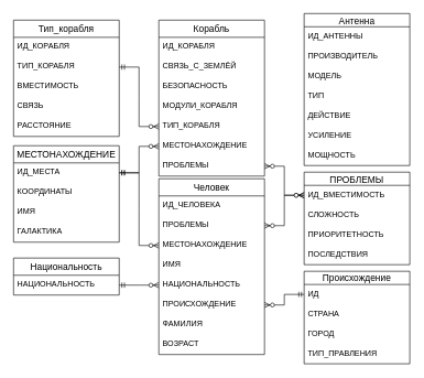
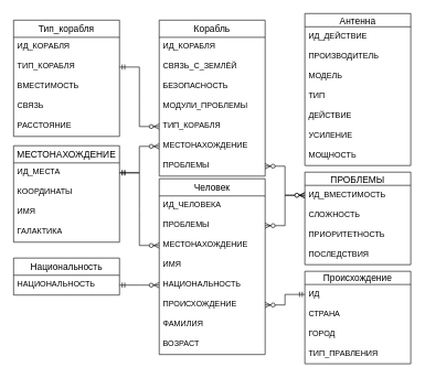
  <mxCell id="0" />
  <mxCell id="1" parent="0" />
  <mxCell id="2" value="Человек" style="swimlane;fontStyle=0;childLayout=stackLayout;horizontal=1;startSize=26;horizontalStack=0;resizeParent=1;resizeParentMax=0;resizeLast=0;collapsible=1;marginBottom=0;align=center;fontSize=14;" parent="1" vertex="1"><mxGeometry x="240" y="270" width="160" height="266" as="geometry" /></mxCell>
  <mxCell id="3" value="ИД_ЧЕЛОВЕКА" style="text;strokeColor=none;fillColor=none;spacingLeft=4;spacingRight=4;overflow=hidden;rotatable=0;points=[[0,0.5],[1,0.5]];portConstraint=eastwest;fontSize=12;" parent="2" vertex="1"><mxGeometry y="26" width="160" height="30" as="geometry" /></mxCell>
  <mxCell id="4" value="ПРОБЛЕМЫ" style="text;strokeColor=none;fillColor=none;spacingLeft=4;spacingRight=4;overflow=hidden;rotatable=0;points=[[0,0.5],[1,0.5]];portConstraint=eastwest;fontSize=12;" parent="2" vertex="1"><mxGeometry y="56" width="160" height="30" as="geometry" /></mxCell>
  <mxCell id="5" value="МЕСТОНАХОЖДЕНИЕ" style="text;strokeColor=none;fillColor=none;spacingLeft=4;spacingRight=4;overflow=hidden;rotatable=0;points=[[0,0.5],[1,0.5]];portConstraint=eastwest;fontSize=12;" parent="2" vertex="1"><mxGeometry y="86" width="160" height="30" as="geometry" /></mxCell>
  <mxCell id="6" value="ИМЯ" style="text;strokeColor=none;fillColor=none;spacingLeft=4;spacingRight=4;overflow=hidden;rotatable=0;points=[[0,0.5],[1,0.5]];portConstraint=eastwest;fontSize=12;" parent="2" vertex="1"><mxGeometry y="116" width="160" height="30" as="geometry" /></mxCell>
  <mxCell id="7" value="НАЦИОНАЛЬНОСТЬ" style="text;strokeColor=none;fillColor=none;spacingLeft=4;spacingRight=4;overflow=hidden;rotatable=0;points=[[0,0.5],[1,0.5]];portConstraint=eastwest;fontSize=12;" parent="2" vertex="1"><mxGeometry y="146" width="160" height="30" as="geometry" /></mxCell>
  <mxCell id="8" value="ПРОИСХОЖДЕНИЕ" style="text;strokeColor=none;fillColor=none;spacingLeft=4;spacingRight=4;overflow=hidden;rotatable=0;points=[[0,0.5],[1,0.5]];portConstraint=eastwest;fontSize=12;" parent="2" vertex="1"><mxGeometry y="176" width="160" height="30" as="geometry" /></mxCell>
  <mxCell id="9" value="ФАМИЛИЯ" style="text;strokeColor=none;fillColor=none;spacingLeft=4;spacingRight=4;overflow=hidden;rotatable=0;points=[[0,0.5],[1,0.5]];portConstraint=eastwest;fontSize=12;" parent="2" vertex="1"><mxGeometry y="206" width="160" height="30" as="geometry" /></mxCell>
  <mxCell id="10" value="ВОЗРАСТ" style="text;strokeColor=none;fillColor=none;spacingLeft=4;spacingRight=4;overflow=hidden;rotatable=0;points=[[0,0.5],[1,0.5]];portConstraint=eastwest;fontSize=12;" parent="2" vertex="1"><mxGeometry y="236" width="160" height="30" as="geometry" /></mxCell>
  <mxCell id="11" value="Корабль" style="swimlane;fontStyle=0;childLayout=stackLayout;horizontal=1;startSize=26;horizontalStack=0;resizeParent=1;resizeParentMax=0;resizeLast=0;collapsible=1;marginBottom=0;align=center;fontSize=14;" parent="1" vertex="1"><mxGeometry x="240" y="30" width="160" height="236" as="geometry" /></mxCell>
  <mxCell id="12" value="ИД_КОРАБЛЯ" style="text;strokeColor=none;fillColor=none;spacingLeft=4;spacingRight=4;overflow=hidden;rotatable=0;points=[[0,0.5],[1,0.5]];portConstraint=eastwest;fontSize=12;" parent="11" vertex="1"><mxGeometry y="26" width="160" height="30" as="geometry" /></mxCell>
  <mxCell id="13" value="СВЯЗЬ_С_ЗЕМЛЁЙ" style="text;strokeColor=none;fillColor=none;spacingLeft=4;spacingRight=4;overflow=hidden;rotatable=0;points=[[0,0.5],[1,0.5]];portConstraint=eastwest;fontSize=12;" parent="11" vertex="1"><mxGeometry y="56" width="160" height="30" as="geometry" /></mxCell>
  <mxCell id="14" value="БЕЗОПАСНОСТЬ" style="text;strokeColor=none;fillColor=none;spacingLeft=4;spacingRight=4;overflow=hidden;rotatable=0;points=[[0,0.5],[1,0.5]];portConstraint=eastwest;fontSize=12;" parent="11" vertex="1"><mxGeometry y="86" width="160" height="30" as="geometry" /></mxCell>
- <mxCell id="15" value="МОДУЛИ_КОРАБЛЯ" style="text;strokeColor=none;fillColor=none;spacingLeft=4;spacingRight=4;overflow=hidden;rotatable=0;points=[[0,0.5],[1,0.5]];portConstraint=eastwest;fontSize=12;" parent="11" vertex="1"><mxGeometry y="116" width="160" height="30" as="geometry" /></mxCell>
+ <mxCell id="15" value="МОДУЛИ_ПРОБЛЕМЫ" style="text;strokeColor=none;fillColor=none;spacingLeft=4;spacingRight=4;overflow=hidden;rotatable=0;points=[[0,0.5],[1,0.5]];portConstraint=eastwest;fontSize=12;" parent="11" vertex="1"><mxGeometry y="116" width="160" height="30" as="geometry" /></mxCell>
  <mxCell id="16" value="ТИП_КОРАБЛЯ" style="text;strokeColor=none;fillColor=none;spacingLeft=4;spacingRight=4;overflow=hidden;rotatable=0;points=[[0,0.5],[1,0.5]];portConstraint=eastwest;fontSize=12;" parent="11" vertex="1"><mxGeometry y="146" width="160" height="30" as="geometry" /></mxCell>
  <mxCell id="17" value="МЕСТОНАХОЖДЕНИЕ" style="text;strokeColor=none;fillColor=none;spacingLeft=4;spacingRight=4;overflow=hidden;rotatable=0;points=[[0,0.5],[1,0.5]];portConstraint=eastwest;fontSize=12;" parent="11" vertex="1"><mxGeometry y="176" width="160" height="30" as="geometry" /></mxCell>
  <mxCell id="18" value="ПРОБЛЕМЫ" style="text;strokeColor=none;fillColor=none;spacingLeft=4;spacingRight=4;overflow=hidden;rotatable=0;points=[[0,0.5],[1,0.5]];portConstraint=eastwest;fontSize=12;" parent="11" vertex="1"><mxGeometry y="206" width="160" height="30" as="geometry" /></mxCell>
  <mxCell id="19" value="МЕСТОНАХОЖДЕНИЕ" style="swimlane;fontStyle=0;childLayout=stackLayout;horizontal=1;startSize=26;horizontalStack=0;resizeParent=1;resizeParentMax=0;resizeLast=0;collapsible=1;marginBottom=0;align=center;fontSize=14;" parent="1" vertex="1"><mxGeometry x="20" y="220" width="160" height="146" as="geometry" /></mxCell>
  <mxCell id="20" value="ИД_МЕСТА" style="text;strokeColor=none;fillColor=none;spacingLeft=4;spacingRight=4;overflow=hidden;rotatable=0;points=[[0,0.5],[1,0.5]];portConstraint=eastwest;fontSize=12;" parent="19" vertex="1"><mxGeometry y="26" width="160" height="30" as="geometry" /></mxCell>
  <mxCell id="21" value="КООРДИНАТЫ" style="text;strokeColor=none;fillColor=none;spacingLeft=4;spacingRight=4;overflow=hidden;rotatable=0;points=[[0,0.5],[1,0.5]];portConstraint=eastwest;fontSize=12;" parent="19" vertex="1"><mxGeometry y="56" width="160" height="30" as="geometry" /></mxCell>
  <mxCell id="22" value="ИМЯ" style="text;strokeColor=none;fillColor=none;spacingLeft=4;spacingRight=4;overflow=hidden;rotatable=0;points=[[0,0.5],[1,0.5]];portConstraint=eastwest;fontSize=12;" parent="19" vertex="1"><mxGeometry y="86" width="160" height="30" as="geometry" /></mxCell>
  <mxCell id="23" value="ГАЛАКТИКА" style="text;strokeColor=none;fillColor=none;spacingLeft=4;spacingRight=4;overflow=hidden;rotatable=0;points=[[0,0.5],[1,0.5]];portConstraint=eastwest;fontSize=12;" parent="19" vertex="1"><mxGeometry y="116" width="160" height="30" as="geometry" /></mxCell>
  <mxCell id="24" value="ПРОБЛЕМЫ" style="swimlane;fontStyle=0;childLayout=stackLayout;horizontal=1;startSize=20;horizontalStack=0;resizeParent=1;resizeParentMax=0;resizeLast=0;collapsible=1;marginBottom=0;align=center;fontSize=14;" parent="1" vertex="1"><mxGeometry x="460" y="260" width="160" height="140" as="geometry" /></mxCell>
  <mxCell id="25" value="ИД_ВМЕСТИМОСТЬ" style="text;strokeColor=none;fillColor=none;spacingLeft=4;spacingRight=4;overflow=hidden;rotatable=0;points=[[0,0.5],[1,0.5]];portConstraint=eastwest;fontSize=12;" parent="24" vertex="1"><mxGeometry y="20" width="160" height="30" as="geometry" /></mxCell>
  <mxCell id="26" value="СЛОЖНОСТЬ" style="text;strokeColor=none;fillColor=none;spacingLeft=4;spacingRight=4;overflow=hidden;rotatable=0;points=[[0,0.5],[1,0.5]];portConstraint=eastwest;fontSize=12;" parent="24" vertex="1"><mxGeometry y="50" width="160" height="30" as="geometry" /></mxCell>
  <mxCell id="27" value="ПРИОРИТЕТНОСТЬ" style="text;strokeColor=none;fillColor=none;spacingLeft=4;spacingRight=4;overflow=hidden;rotatable=0;points=[[0,0.5],[1,0.5]];portConstraint=eastwest;fontSize=12;" parent="24" vertex="1"><mxGeometry y="80" width="160" height="30" as="geometry" /></mxCell>
  <mxCell id="28" value="ПОСЛЕДСТВИЯ" style="text;strokeColor=none;fillColor=none;spacingLeft=4;spacingRight=4;overflow=hidden;rotatable=0;points=[[0,0.5],[1,0.5]];portConstraint=eastwest;fontSize=12;" parent="24" vertex="1"><mxGeometry y="110" width="160" height="30" as="geometry" /></mxCell>
  <mxCell id="29" value="" style="edgeStyle=entityRelationEdgeStyle;fontSize=12;html=1;endArrow=ERzeroToMany;startArrow=ERmandOne;rounded=0;exitX=1;exitY=0.5;exitDx=0;exitDy=0;entryX=0;entryY=0.5;entryDx=0;entryDy=0;" parent="1" source="20" target="5" edge="1"><mxGeometry width="100" height="100" relative="1" as="geometry"><mxPoint x="340" y="430" as="sourcePoint" /><mxPoint x="440" y="330" as="targetPoint" /></mxGeometry></mxCell>
  <mxCell id="30" value="" style="edgeStyle=entityRelationEdgeStyle;fontSize=12;html=1;endArrow=ERzeroToMany;startArrow=ERmandOne;rounded=0;exitX=1;exitY=0.5;exitDx=0;exitDy=0;entryX=0;entryY=0.5;entryDx=0;entryDy=0;" parent="1" source="20" target="17" edge="1"><mxGeometry width="100" height="100" relative="1" as="geometry"><mxPoint x="190" y="241" as="sourcePoint" /><mxPoint x="250" y="551" as="targetPoint" /></mxGeometry></mxCell>
  <mxCell id="31" value="" style="edgeStyle=entityRelationEdgeStyle;fontSize=12;html=1;endArrow=ERzeroToMany;endFill=1;startArrow=ERzeroToMany;rounded=0;exitX=1;exitY=0.5;exitDx=0;exitDy=0;entryX=0;entryY=0.5;entryDx=0;entryDy=0;" parent="1" source="18" target="25" edge="1"><mxGeometry width="100" height="100" relative="1" as="geometry"><mxPoint x="580" y="590" as="sourcePoint" /><mxPoint x="680" y="490" as="targetPoint" /></mxGeometry></mxCell>
  <mxCell id="32" value="" style="edgeStyle=entityRelationEdgeStyle;fontSize=12;html=1;endArrow=ERzeroToMany;endFill=1;startArrow=ERzeroToMany;rounded=0;exitX=1;exitY=0.5;exitDx=0;exitDy=0;entryX=0;entryY=0.5;entryDx=0;entryDy=0;" parent="1" source="4" target="25" edge="1"><mxGeometry width="100" height="100" relative="1" as="geometry"><mxPoint x="410" y="235" as="sourcePoint" /><mxPoint x="470" y="291" as="targetPoint" /></mxGeometry></mxCell>
  <mxCell id="33" value="Антенна" style="swimlane;fontStyle=0;childLayout=stackLayout;horizontal=1;startSize=20;horizontalStack=0;resizeParent=1;resizeParentMax=0;resizeLast=0;collapsible=1;marginBottom=0;align=center;fontSize=14;" parent="1" vertex="1"><mxGeometry x="460" width="160" height="230" as="geometry" y="20" /></mxCell>
- <mxCell id="34" value="ИД_АНТЕННЫ" style="text;strokeColor=none;fillColor=none;spacingLeft=4;spacingRight=4;overflow=hidden;rotatable=0;points=[[0,0.5],[1,0.5]];portConstraint=eastwest;fontSize=12;" parent="33" vertex="1"><mxGeometry y="20" width="160" height="30" as="geometry" /></mxCell>
+ <mxCell id="34" value="ИД_ДЕЙСТВИЕ" style="text;strokeColor=none;fillColor=none;spacingLeft=4;spacingRight=4;overflow=hidden;rotatable=0;points=[[0,0.5],[1,0.5]];portConstraint=eastwest;fontSize=12;" parent="33" vertex="1"><mxGeometry y="20" width="160" height="30" as="geometry" /></mxCell>
  <mxCell id="35" value="ПРОИЗВОДИТЕЛЬ" style="text;strokeColor=none;fillColor=none;spacingLeft=4;spacingRight=4;overflow=hidden;rotatable=0;points=[[0,0.5],[1,0.5]];portConstraint=eastwest;fontSize=12;" parent="33" vertex="1"><mxGeometry y="50" width="160" height="30" as="geometry" /></mxCell>
  <mxCell id="36" value="МОДЕЛЬ" style="text;strokeColor=none;fillColor=none;spacingLeft=4;spacingRight=4;overflow=hidden;rotatable=0;points=[[0,0.5],[1,0.5]];portConstraint=eastwest;fontSize=12;" parent="33" vertex="1"><mxGeometry y="80" width="160" height="30" as="geometry" /></mxCell>
  <mxCell id="37" value="ТИП" style="text;strokeColor=none;fillColor=none;spacingLeft=4;spacingRight=4;overflow=hidden;rotatable=0;points=[[0,0.5],[1,0.5]];portConstraint=eastwest;fontSize=12;" vertex="1" parent="33"><mxGeometry y="110" width="160" height="30" as="geometry" /></mxCell>
  <mxCell id="38" value="ДЕЙСТВИЕ" style="text;strokeColor=none;fillColor=none;spacingLeft=4;spacingRight=4;overflow=hidden;rotatable=0;points=[[0,0.5],[1,0.5]];portConstraint=eastwest;fontSize=12;" vertex="1" parent="33"><mxGeometry y="140" width="160" height="30" as="geometry" /></mxCell>
  <mxCell id="39" value="УСИЛЕНИЕ" style="text;strokeColor=none;fillColor=none;spacingLeft=4;spacingRight=4;overflow=hidden;rotatable=0;points=[[0,0.5],[1,0.5]];portConstraint=eastwest;fontSize=12;" vertex="1" parent="33"><mxGeometry y="170" width="160" height="30" as="geometry" /></mxCell>
  <mxCell id="40" value="МОЩНОСТЬ" style="text;strokeColor=none;fillColor=none;spacingLeft=4;spacingRight=4;overflow=hidden;rotatable=0;points=[[0,0.5],[1,0.5]];portConstraint=eastwest;fontSize=12;" vertex="1" parent="33"><mxGeometry y="200" width="160" height="30" as="geometry" /></mxCell>
  <mxCell id="41" value="Тип_корабля" style="swimlane;fontStyle=0;childLayout=stackLayout;horizontal=1;startSize=26;horizontalStack=0;resizeParent=1;resizeParentMax=0;resizeLast=0;collapsible=1;marginBottom=0;align=center;fontSize=14;" parent="1" vertex="1"><mxGeometry x="20" y="30" width="160" height="176" as="geometry" /></mxCell>
  <mxCell id="42" value="ИД_КОРАБЛЯ" style="text;strokeColor=none;fillColor=none;spacingLeft=4;spacingRight=4;overflow=hidden;rotatable=0;points=[[0,0.5],[1,0.5]];portConstraint=eastwest;fontSize=12;" vertex="1" parent="41"><mxGeometry y="26" width="160" height="30" as="geometry" /></mxCell>
  <mxCell id="43" value="ТИП_КОРАБЛЯ" style="text;strokeColor=none;fillColor=none;spacingLeft=4;spacingRight=4;overflow=hidden;rotatable=0;points=[[0,0.5],[1,0.5]];portConstraint=eastwest;fontSize=12;" parent="41" vertex="1"><mxGeometry y="56" width="160" height="30" as="geometry" /></mxCell>
  <mxCell id="44" value="ВМЕСТИМОСТЬ&#10;" style="text;strokeColor=none;fillColor=none;spacingLeft=4;spacingRight=4;overflow=hidden;rotatable=0;points=[[0,0.5],[1,0.5]];portConstraint=eastwest;fontSize=12;" vertex="1" parent="41"><mxGeometry y="86" width="160" height="30" as="geometry" /></mxCell>
  <mxCell id="45" value="СВЯЗЬ" style="text;strokeColor=none;fillColor=none;spacingLeft=4;spacingRight=4;overflow=hidden;rotatable=0;points=[[0,0.5],[1,0.5]];portConstraint=eastwest;fontSize=12;" vertex="1" parent="41"><mxGeometry y="116" width="160" height="30" as="geometry" /></mxCell>
  <mxCell id="46" value="РАССТОЯНИЕ" style="text;strokeColor=none;fillColor=none;spacingLeft=4;spacingRight=4;overflow=hidden;rotatable=0;points=[[0,0.5],[1,0.5]];portConstraint=eastwest;fontSize=12;" vertex="1" parent="41"><mxGeometry y="146" width="160" height="30" as="geometry" /></mxCell>
  <mxCell id="47" value="" style="edgeStyle=entityRelationEdgeStyle;fontSize=12;html=1;endArrow=ERzeroToMany;startArrow=ERmandOne;rounded=0;entryX=0;entryY=0.5;entryDx=0;entryDy=0;exitX=1;exitY=0.5;exitDx=0;exitDy=0;" parent="1" source="43" target="16" edge="1"><mxGeometry width="100" height="100" relative="1" as="geometry"><mxPoint x="610" y="340" as="sourcePoint" /><mxPoint x="710" y="240" as="targetPoint" /></mxGeometry></mxCell>
  <mxCell id="48" value="Происхождение" style="swimlane;fontStyle=0;childLayout=stackLayout;horizontal=1;startSize=20;horizontalStack=0;resizeParent=1;resizeParentMax=0;resizeLast=0;collapsible=1;marginBottom=0;align=center;fontSize=14;" parent="1" vertex="1"><mxGeometry x="460" y="410" width="160" height="140" as="geometry" /></mxCell>
  <mxCell id="49" value="ИД" style="text;strokeColor=none;fillColor=none;spacingLeft=4;spacingRight=4;overflow=hidden;rotatable=0;points=[[0,0.5],[1,0.5]];portConstraint=eastwest;fontSize=12;" parent="48" vertex="1"><mxGeometry y="20" width="160" height="30" as="geometry" /></mxCell>
  <mxCell id="50" value="СТРАНА" style="text;strokeColor=none;fillColor=none;spacingLeft=4;spacingRight=4;overflow=hidden;rotatable=0;points=[[0,0.5],[1,0.5]];portConstraint=eastwest;fontSize=12;" parent="48" vertex="1"><mxGeometry y="50" width="160" height="30" as="geometry" /></mxCell>
  <mxCell id="51" value="ГОРОД" style="text;strokeColor=none;fillColor=none;spacingLeft=4;spacingRight=4;overflow=hidden;rotatable=0;points=[[0,0.5],[1,0.5]];portConstraint=eastwest;fontSize=12;" parent="48" vertex="1"><mxGeometry y="80" width="160" height="30" as="geometry" /></mxCell>
  <mxCell id="52" value="ТИП_ПРАВЛЕНИЯ" style="text;strokeColor=none;fillColor=none;spacingLeft=4;spacingRight=4;overflow=hidden;rotatable=0;points=[[0,0.5],[1,0.5]];portConstraint=eastwest;fontSize=12;" parent="48" vertex="1"><mxGeometry y="110" width="160" height="30" as="geometry" /></mxCell>
  <mxCell id="53" value="" style="edgeStyle=entityRelationEdgeStyle;fontSize=12;html=1;endArrow=ERzeroToMany;startArrow=ERmandOne;rounded=0;entryX=1;entryY=0.5;entryDx=0;entryDy=0;exitX=0;exitY=0.5;exitDx=0;exitDy=0;" parent="1" source="49" target="8" edge="1"><mxGeometry width="100" height="100" relative="1" as="geometry"><mxPoint x="410" y="181" as="sourcePoint" /><mxPoint x="470" y="91" as="targetPoint" /></mxGeometry></mxCell>
  <mxCell id="54" value="Национальность" style="swimlane;fontStyle=0;childLayout=stackLayout;horizontal=1;startSize=26;horizontalStack=0;resizeParent=1;resizeParentMax=0;resizeLast=0;collapsible=1;marginBottom=0;align=center;fontSize=14;" parent="1" vertex="1"><mxGeometry x="20" y="390" width="160" height="56" as="geometry" /></mxCell>
  <mxCell id="55" value="НАЦИОНАЛЬНОСТЬ" style="text;strokeColor=none;fillColor=none;spacingLeft=4;spacingRight=4;overflow=hidden;rotatable=0;points=[[0,0.5],[1,0.5]];portConstraint=eastwest;fontSize=12;" parent="54" vertex="1"><mxGeometry y="26" width="160" height="30" as="geometry" /></mxCell>
  <mxCell id="56" value="" style="edgeStyle=entityRelationEdgeStyle;fontSize=12;html=1;endArrow=ERzeroToMany;startArrow=ERmandOne;rounded=0;entryX=0;entryY=0.5;entryDx=0;entryDy=0;exitX=1;exitY=0.5;exitDx=0;exitDy=0;" parent="1" source="55" target="7" edge="1"><mxGeometry width="100" height="100" relative="1" as="geometry"><mxPoint x="160" y="490" as="sourcePoint" /><mxPoint x="100" y="550" as="targetPoint" /></mxGeometry></mxCell>
